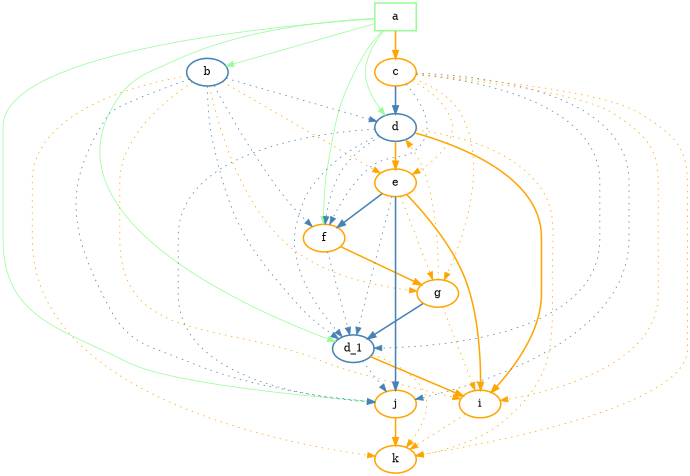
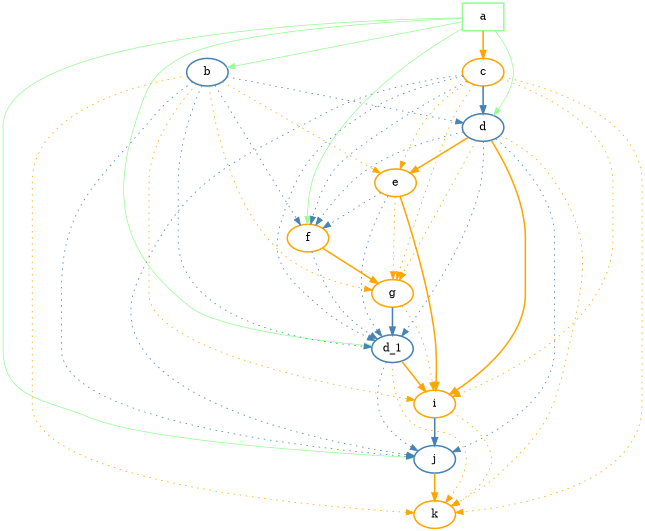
  digraph {
    fontname="DejaVu Serif"
    node [color=orange fontname="DejaVu Serif" shape=ellipse style=bold]
    edge [arrowhead=normal color=orange fontname="DejaVu Serif" style=dotted weight=1]
    n1 [color=palegreen label=a shape=box]
    n2 [color=steelblue label=b]
    n3 [color=steelblue label=d]
    n4 [label=f]
    n5 [color=steelblue label=d_1]
-   n6 [label=j]
+   n6 [color=steelblue label=j]
    n7 [label=c]
    n8 [label=e]
    n9 [label=g]
    n10 [label=i]
    n11 [label=k]
    n1 -> n2 [color=palegreen style=solid]
    n1 -> n3 [color=palegreen style=solid]
    n1 -> n4 [color=palegreen style=solid]
    n1 -> n5 [color=palegreen style=solid]
    n1 -> n6 [color=palegreen style=solid]
    n1 -> n7 [style=bold weight=100]
    n2 -> n3 [color=steelblue]
    n2 -> n4 [color=steelblue]
    n2 -> n5 [color=steelblue]
    n2 -> n6 [color=steelblue]
    n2 -> n8
    n2 -> n9
    n2 -> n10
    n2 -> n11
    n3 -> n4 [color=steelblue]
    n3 -> n5 [color=steelblue]
    n3 -> n6 [color=steelblue]
    n3 -> n8 [style=bold weight=100]
-   n9 -> n3
+   n3 -> n9
    n3 -> n10 [style=bold weight=100]
    n3 -> n11
    n4 -> n5 [color=steelblue]
    n4 -> n9 [style=bold weight=100]
    n5 -> n6 [color=steelblue]
    n5 -> n10 [style=bold weight=100]
    n5 -> n11
    n6 -> n11 [style=bold weight=100]
    n7 -> n3 [color=steelblue style=bold weight=100]
    n7 -> n4 [color=steelblue]
    n7 -> n5 [color=steelblue]
    n7 -> n6 [color=steelblue]
    n7 -> n8
    n7 -> n9
    n7 -> n10
    n7 -> n11
-   n8 -> n4 [color=steelblue style=bold weight=100]
+   n8 -> n4 [color=steelblue weight=100]
    n8 -> n5 [color=steelblue]
    n8 -> n9
    n8 -> n10 [style=bold]
    n9 -> n5 [color=steelblue style=bold weight=100]
    n9 -> n10
-   n8 -> n6 [color=steelblue style=bold weight=100]
+   n10 -> n6 [color=steelblue style=bold weight=100]
    n10 -> n11
  }
